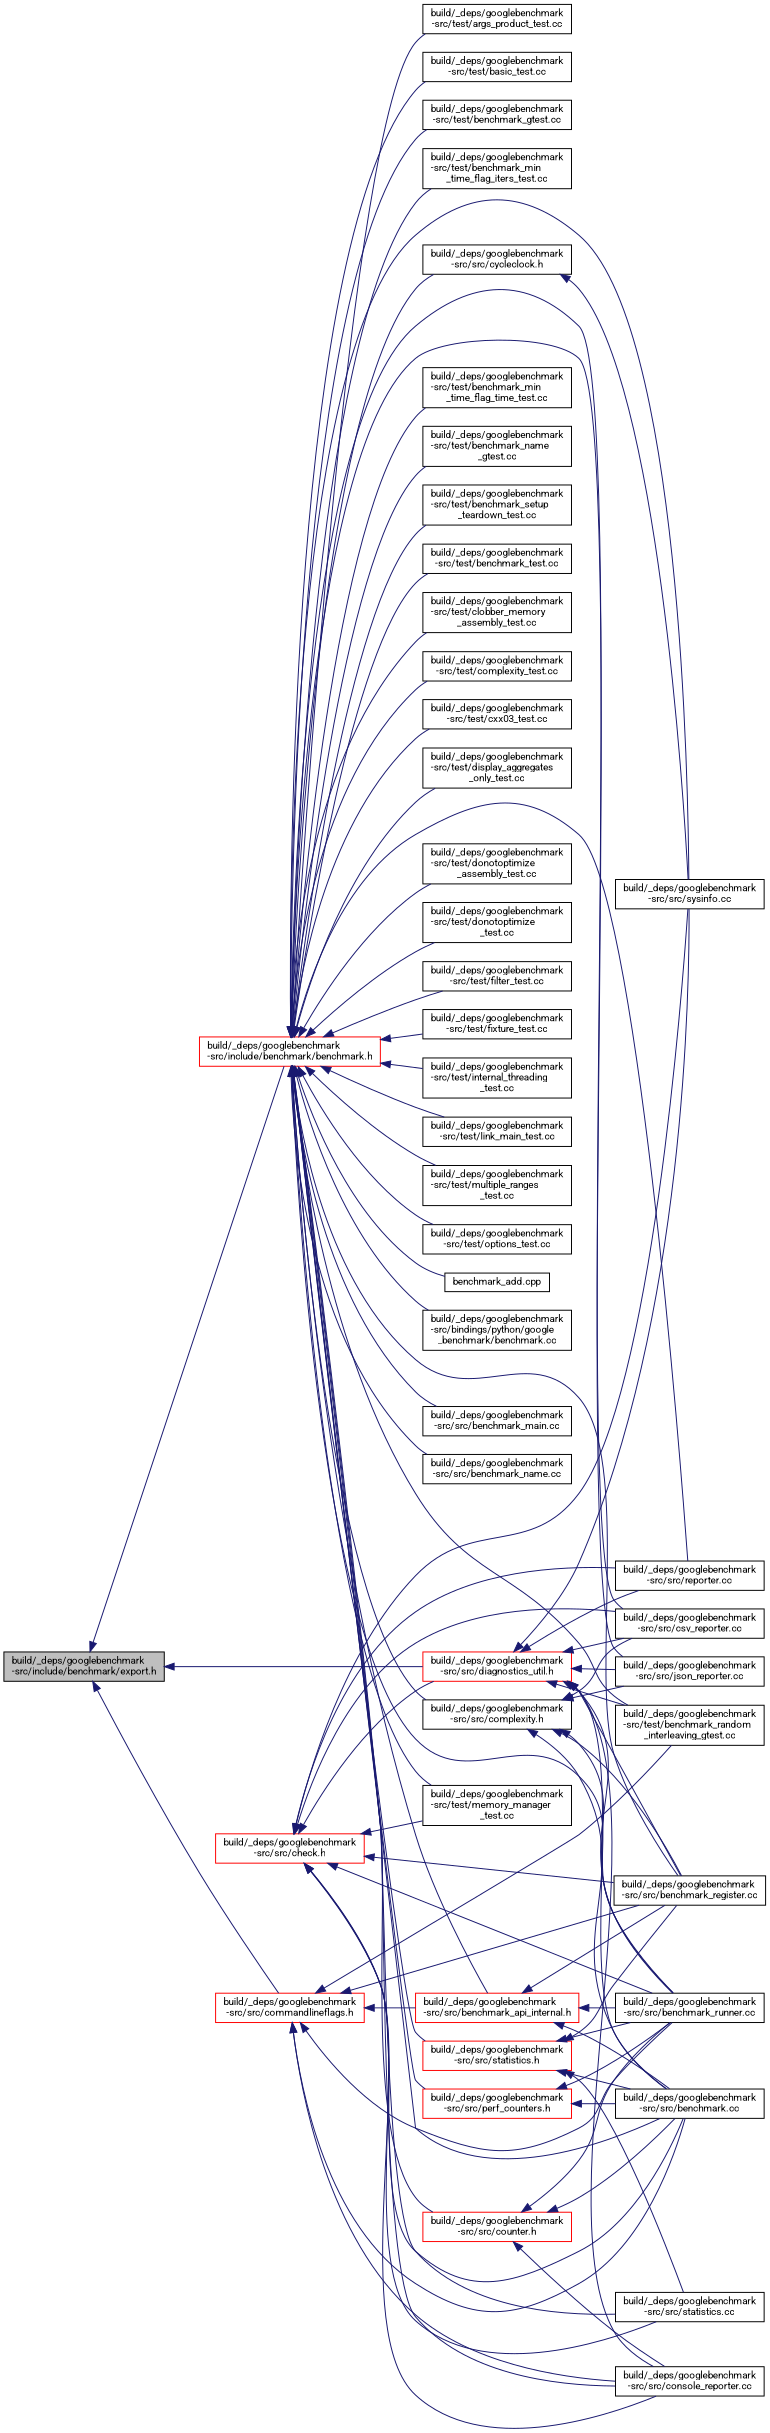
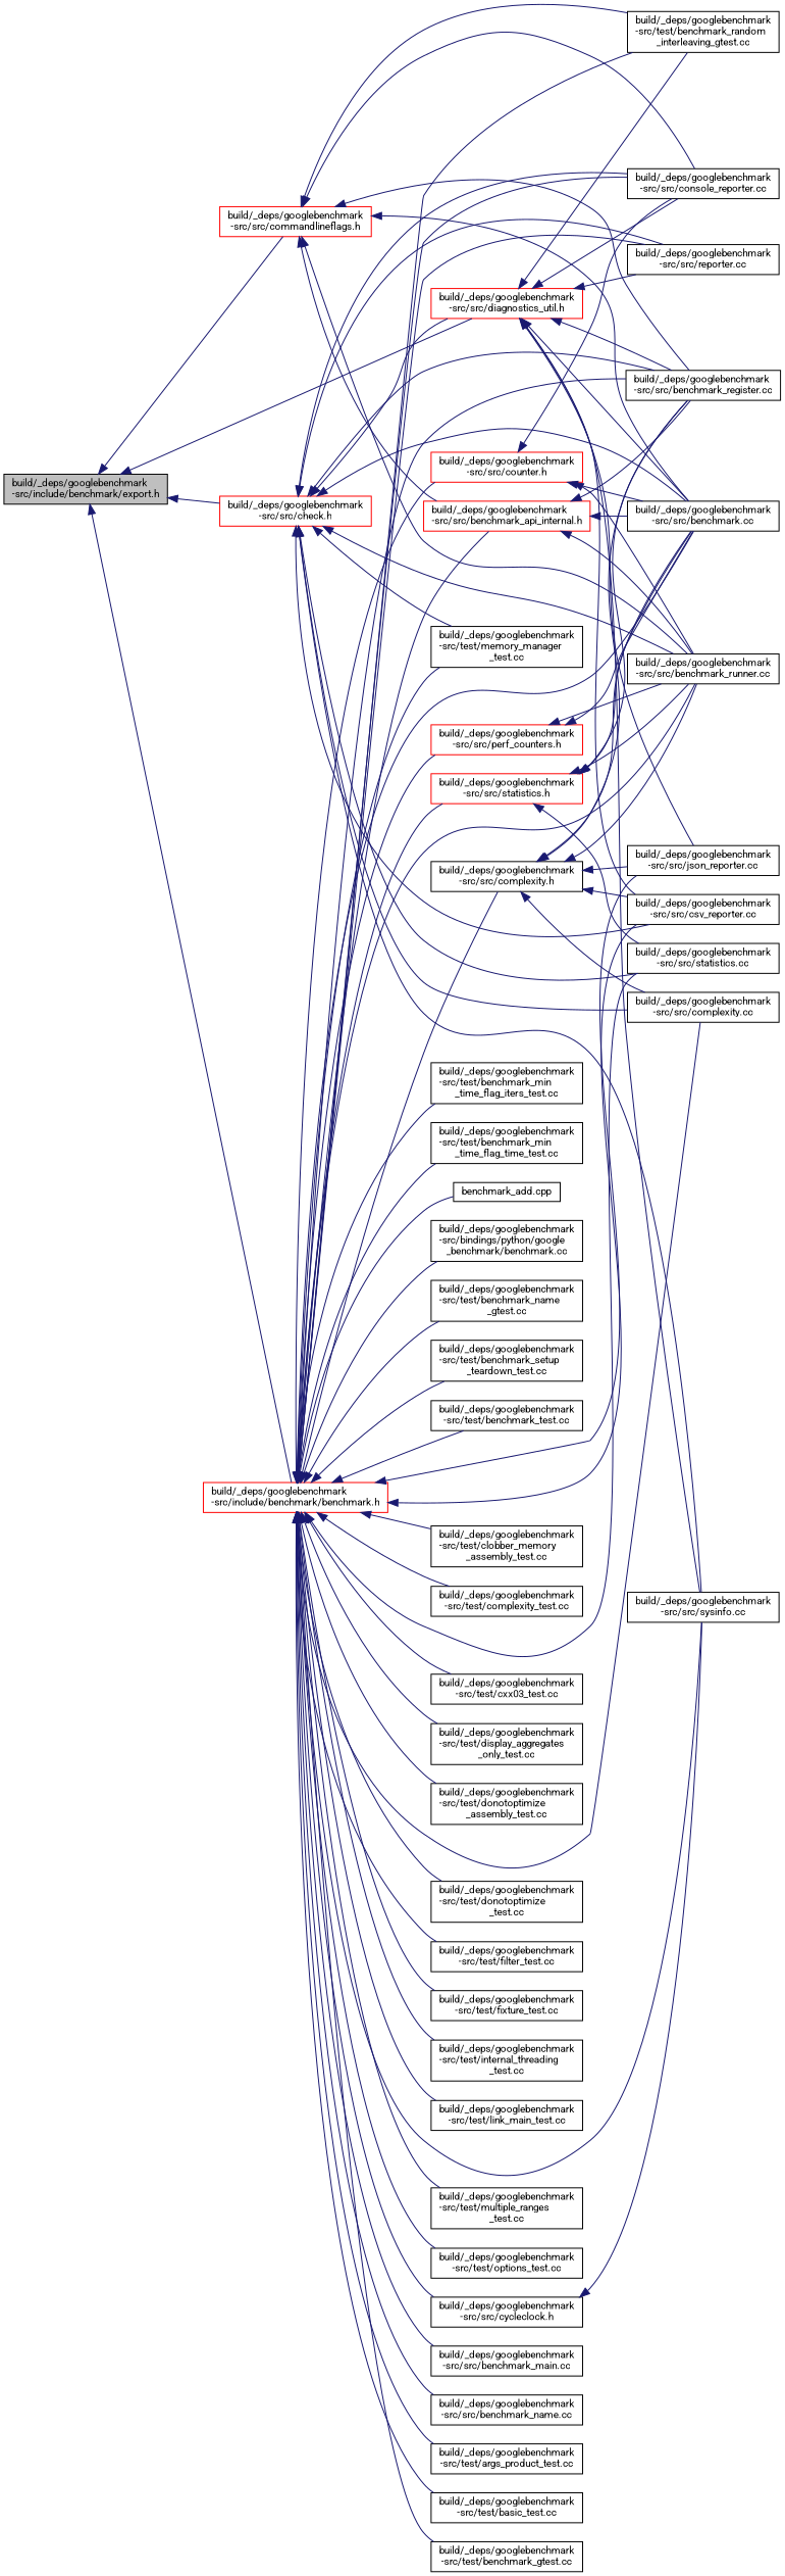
  digraph {
    fontname=Roboto
    rankdir=LR
    node [color=black fillcolor=white fontname=Roboto fontsize=10 shape=record style=filled]
    edge [color=midnightblue dir=back fontname=Roboto fontsize=10 labelfontname=Helvetica labelfontsize=10 style=solid]
    n1 [fillcolor=grey75 fontcolor=black height=0.2 label="build/_deps/googlebenchmark\l-src/include/benchmark/export.h" width=0.4]
    n2 [color=red height=0.2 label="build/_deps/googlebenchmark\l-src/include/benchmark/benchmark.h" width=0.4]
    n3 [color=red height=0.2 label="build/_deps/googlebenchmark\l-src/src/check.h" width=0.4]
    n4 [color=red height=0.2 label="build/_deps/googlebenchmark\l-src/src/diagnostics_util.h" width=0.4]
    n5 [color=red height=0.2 label="build/_deps/googlebenchmark\l-src/src/commandlineflags.h" width=0.4]
    n6 [height=0.2 label="benchmark_add.cpp" width=0.4]
    n7 [height=0.2 label="build/_deps/googlebenchmark\l-src/bindings/python/google\l_benchmark/benchmark.cc" width=0.4]
    n8 [height=0.2 label="build/_deps/googlebenchmark\l-src/src/benchmark.cc" width=0.4]
    n9 [color=red height=0.2 label="build/_deps/googlebenchmark\l-src/src/benchmark_api_internal.h" width=0.4]
    n10 [height=0.2 label="build/_deps/googlebenchmark\l-src/src/benchmark_register.cc" width=0.4]
    n11 [height=0.2 label="build/_deps/googlebenchmark\l-src/src/benchmark_runner.cc" width=0.4]
    n12 [height=0.2 label="build/_deps/googlebenchmark\l-src/src/benchmark_main.cc" width=0.4]
    n13 [height=0.2 label="build/_deps/googlebenchmark\l-src/src/benchmark_name.cc" width=0.4]
+   n14 [height=0.2 label="build/_deps/googlebenchmark\l-src/src/complexity.cc" width=0.4]
    n15 [height=0.2 label="build/_deps/googlebenchmark\l-src/src/complexity.h" width=0.4]
    n16 [height=0.2 label="build/_deps/googlebenchmark\l-src/src/console_reporter.cc" width=0.4]
    n17 [height=0.2 label="build/_deps/googlebenchmark\l-src/src/csv_reporter.cc" width=0.4]
    n18 [height=0.2 label="build/_deps/googlebenchmark\l-src/src/json_reporter.cc" width=0.4]
    n19 [color=red height=0.2 label="build/_deps/googlebenchmark\l-src/src/counter.h" width=0.4]
    n20 [height=0.2 label="build/_deps/googlebenchmark\l-src/src/cycleclock.h" width=0.4]
    n21 [height=0.2 label="build/_deps/googlebenchmark\l-src/src/sysinfo.cc" width=0.4]
    n22 [color=red height=0.2 label="build/_deps/googlebenchmark\l-src/src/perf_counters.h" width=0.4]
    n23 [height=0.2 label="build/_deps/googlebenchmark\l-src/src/reporter.cc" width=0.4]
    n24 [height=0.2 label="build/_deps/googlebenchmark\l-src/src/statistics.cc" width=0.4]
    n25 [color=red height=0.2 label="build/_deps/googlebenchmark\l-src/src/statistics.h" width=0.4]
    n26 [height=0.2 label="build/_deps/googlebenchmark\l-src/test/args_product_test.cc" width=0.4]
    n27 [height=0.2 label="build/_deps/googlebenchmark\l-src/test/basic_test.cc" width=0.4]
    n28 [height=0.2 label="build/_deps/googlebenchmark\l-src/test/benchmark_gtest.cc" width=0.4]
    n29 [height=0.2 label="build/_deps/googlebenchmark\l-src/test/benchmark_min\l_time_flag_iters_test.cc" width=0.4]
    n30 [height=0.2 label="build/_deps/googlebenchmark\l-src/test/benchmark_min\l_time_flag_time_test.cc" width=0.4]
    n31 [height=0.2 label="build/_deps/googlebenchmark\l-src/test/benchmark_name\l_gtest.cc" width=0.4]
    n32 [height=0.2 label="build/_deps/googlebenchmark\l-src/test/benchmark_random\l_interleaving_gtest.cc" width=0.4]
    n33 [height=0.2 label="build/_deps/googlebenchmark\l-src/test/benchmark_setup\l_teardown_test.cc" width=0.4]
    n34 [height=0.2 label="build/_deps/googlebenchmark\l-src/test/benchmark_test.cc" width=0.4]
    n35 [height=0.2 label="build/_deps/googlebenchmark\l-src/test/clobber_memory\l_assembly_test.cc" width=0.4]
    n36 [height=0.2 label="build/_deps/googlebenchmark\l-src/test/complexity_test.cc" width=0.4]
    n37 [height=0.2 label="build/_deps/googlebenchmark\l-src/test/cxx03_test.cc" width=0.4]
    n38 [height=0.2 label="build/_deps/googlebenchmark\l-src/test/display_aggregates\l_only_test.cc" width=0.4]
    n39 [height=0.2 label="build/_deps/googlebenchmark\l-src/test/donotoptimize\l_assembly_test.cc" width=0.4]
    n40 [height=0.2 label="build/_deps/googlebenchmark\l-src/test/donotoptimize\l_test.cc" width=0.4]
    n41 [height=0.2 label="build/_deps/googlebenchmark\l-src/test/filter_test.cc" width=0.4]
    n42 [height=0.2 label="build/_deps/googlebenchmark\l-src/test/fixture_test.cc" width=0.4]
    n43 [height=0.2 label="build/_deps/googlebenchmark\l-src/test/internal_threading\l_test.cc" width=0.4]
    n44 [height=0.2 label="build/_deps/googlebenchmark\l-src/test/link_main_test.cc" width=0.4]
    n45 [height=0.2 label="build/_deps/googlebenchmark\l-src/test/memory_manager\l_test.cc" width=0.4]
    n46 [height=0.2 label="build/_deps/googlebenchmark\l-src/test/multiple_ranges\l_test.cc" width=0.4]
    n47 [height=0.2 label="build/_deps/googlebenchmark\l-src/test/options_test.cc" width=0.4]
    n1 -> n2
+   n1 -> n3
    n1 -> n4
    n1 -> n5
    n2 -> n6
    n2 -> n7
    n2 -> n8
    n2 -> n9
    n2 -> n10
    n2 -> n11
    n2 -> n12
    n2 -> n13
+   n2 -> n14
    n2 -> n15
    n2 -> n16
    n2 -> n17
    n2 -> n18
    n2 -> n19
    n2 -> n20
    n2 -> n21
    n2 -> n22
    n2 -> n23
    n2 -> n24
    n2 -> n25
    n2 -> n26
    n2 -> n27
    n2 -> n28
    n2 -> n29
    n2 -> n30
    n2 -> n31
    n2 -> n32
    n2 -> n33
    n2 -> n34
    n2 -> n35
    n2 -> n36
    n2 -> n37
    n2 -> n38
    n2 -> n39
    n2 -> n40
    n2 -> n41
    n2 -> n42
    n2 -> n43
    n2 -> n44
    n2 -> n45
    n2 -> n46
    n2 -> n47
    n3 -> n4
    n3 -> n8
    n3 -> n10
    n3 -> n11
+   n3 -> n14
    n3 -> n16
    n3 -> n17
    n3 -> n21
    n3 -> n23
    n3 -> n24
    n3 -> n45
    n4 -> n8
    n4 -> n10
-   n4 -> n11
    n4 -> n16
    n4 -> n17
    n4 -> n18
    n4 -> n21
    n4 -> n23
    n4 -> n32
    n5 -> n8
    n5 -> n9
    n5 -> n10
    n5 -> n11
    n5 -> n16
    n5 -> n32
    n9 -> n8
    n9 -> n10
    n9 -> n11
    n15 -> n8
    n15 -> n10
    n15 -> n11
+   n15 -> n14
    n15 -> n17
    n15 -> n18
    n19 -> n8
    n19 -> n11
    n19 -> n16
    n20 -> n21
    n22 -> n8
    n22 -> n11
    n25 -> n8
    n25 -> n10
    n25 -> n11
    n25 -> n24
  }
